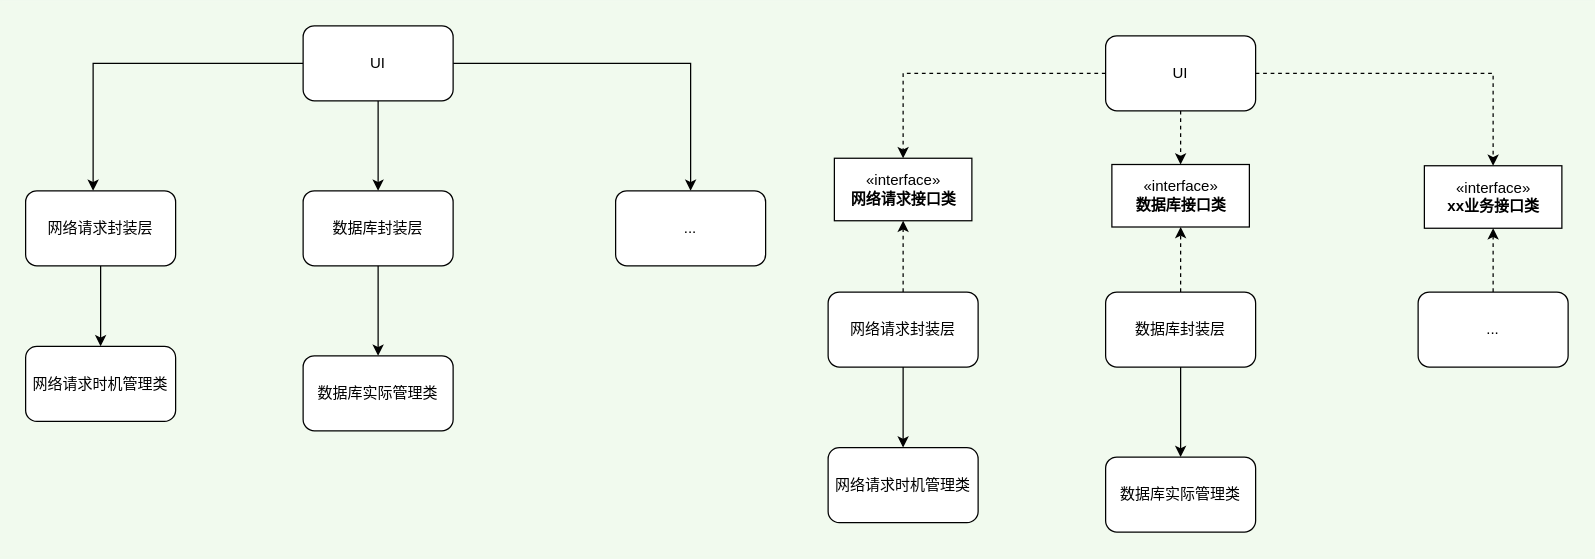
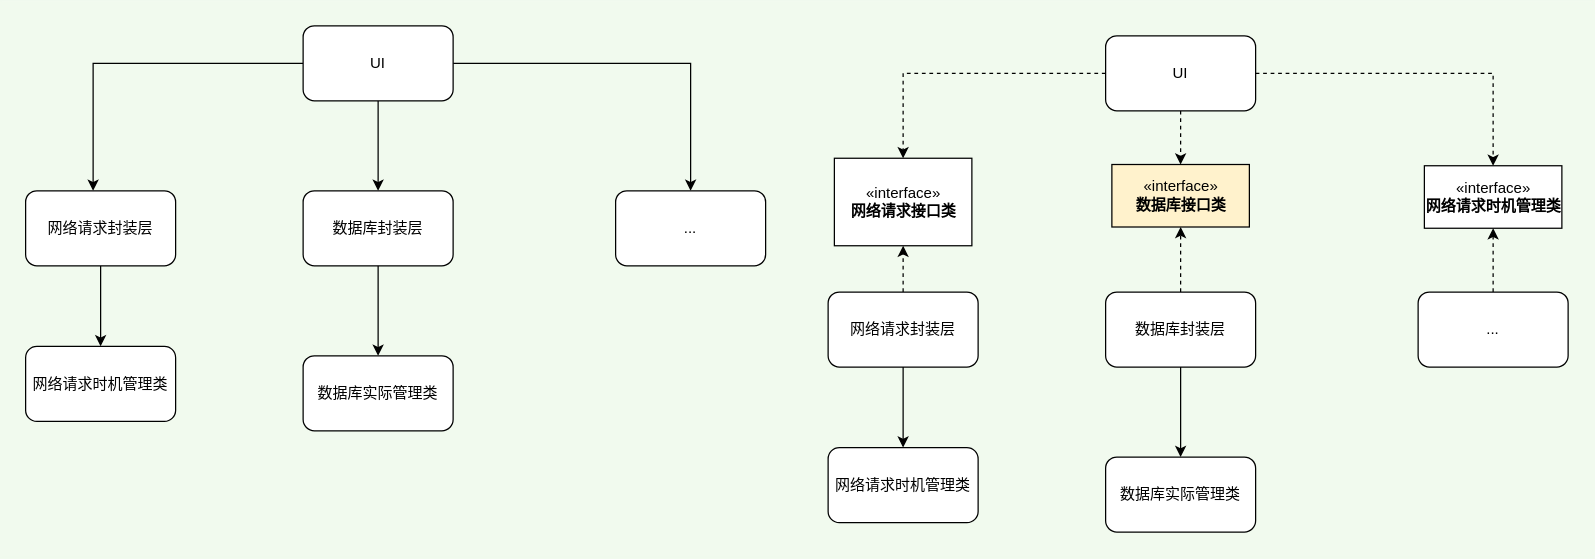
  <mxCell id="0" />
  <mxCell id="1" parent="0" />
  <mxCell id="2" style="edgeStyle=orthogonalEdgeStyle;rounded=0;orthogonalLoop=1;jettySize=auto;html=1;" parent="1" source="5" target="7" edge="1"><mxGeometry relative="1" as="geometry" /></mxCell>
  <mxCell id="3" style="edgeStyle=orthogonalEdgeStyle;rounded=0;orthogonalLoop=1;jettySize=auto;html=1;" parent="1" source="5" target="10" edge="1"><mxGeometry relative="1" as="geometry"><mxPoint x="74" y="102.5" as="targetPoint" /><Array as="points"><mxPoint x="74" y="50" /></Array></mxGeometry></mxCell>
  <mxCell id="4" style="edgeStyle=orthogonalEdgeStyle;rounded=0;orthogonalLoop=1;jettySize=auto;html=1;" parent="1" source="5" target="12" edge="1"><mxGeometry relative="1" as="geometry"><mxPoint x="453" y="50" as="targetPoint" /></mxGeometry></mxCell>
  <mxCell id="5" value="UI" style="rounded=1;whiteSpace=wrap;html=1;" parent="1" vertex="1"><mxGeometry x="242" y="20" width="120" height="60" as="geometry" /></mxCell>
  <mxCell id="6" style="edgeStyle=orthogonalEdgeStyle;rounded=0;orthogonalLoop=1;jettySize=auto;html=1;" parent="1" source="7" target="8" edge="1"><mxGeometry relative="1" as="geometry"><mxPoint x="302" y="282" as="targetPoint" /></mxGeometry></mxCell>
  <mxCell id="7" value="数据库封装层" style="rounded=1;whiteSpace=wrap;html=1;" parent="1" vertex="1"><mxGeometry x="242" y="152" width="120" height="60" as="geometry" /></mxCell>
  <mxCell id="8" value="数据库实际管理类" style="rounded=1;whiteSpace=wrap;html=1;" parent="1" vertex="1"><mxGeometry x="242" y="284" width="120" height="60" as="geometry" /></mxCell>
  <mxCell id="9" style="edgeStyle=orthogonalEdgeStyle;rounded=0;orthogonalLoop=1;jettySize=auto;html=1;" parent="1" source="10" target="11" edge="1"><mxGeometry relative="1" as="geometry"><mxPoint x="80" y="287.5" as="targetPoint" /></mxGeometry></mxCell>
  <mxCell id="10" value="网络请求封装层" style="rounded=1;whiteSpace=wrap;html=1;" parent="1" vertex="1"><mxGeometry x="20" y="152" width="120" height="60" as="geometry" /></mxCell>
  <mxCell id="11" value="网络请求时机管理类" style="rounded=1;whiteSpace=wrap;html=1;" parent="1" vertex="1"><mxGeometry x="20" y="276.5" width="120" height="60" as="geometry" /></mxCell>
  <mxCell id="12" value="..." style="rounded=1;whiteSpace=wrap;html=1;" parent="1" vertex="1"><mxGeometry x="492" y="152" width="120" height="60" as="geometry" /></mxCell>
  <mxCell id="13" style="edgeStyle=orthogonalEdgeStyle;rounded=0;orthogonalLoop=1;jettySize=auto;html=1;dashed=1;" parent="1" source="16" target="27" edge="1"><mxGeometry relative="1" as="geometry" /></mxCell>
  <mxCell id="14" style="edgeStyle=orthogonalEdgeStyle;rounded=0;orthogonalLoop=1;jettySize=auto;html=1;dashed=1;" parent="1" source="16" target="28" edge="1"><mxGeometry relative="1" as="geometry" /></mxCell>
  <mxCell id="15" style="edgeStyle=orthogonalEdgeStyle;rounded=0;orthogonalLoop=1;jettySize=auto;html=1;dashed=1;" parent="1" source="16" target="29" edge="1"><mxGeometry relative="1" as="geometry" /></mxCell>
  <mxCell id="16" value="UI" style="rounded=1;whiteSpace=wrap;html=1;" parent="1" vertex="1"><mxGeometry x="884" y="28" width="120" height="60" as="geometry" /></mxCell>
  <mxCell id="17" style="edgeStyle=orthogonalEdgeStyle;rounded=0;orthogonalLoop=1;jettySize=auto;html=1;" parent="1" source="19" target="20" edge="1"><mxGeometry relative="1" as="geometry"><mxPoint x="944" y="363" as="targetPoint" /></mxGeometry></mxCell>
  <mxCell id="18" style="edgeStyle=orthogonalEdgeStyle;rounded=0;orthogonalLoop=1;jettySize=auto;html=1;dashed=1;" parent="1" source="19" target="28" edge="1"><mxGeometry relative="1" as="geometry" /></mxCell>
  <mxCell id="19" value="数据库封装层" style="rounded=1;whiteSpace=wrap;html=1;" parent="1" vertex="1"><mxGeometry x="884" y="233" width="120" height="60" as="geometry" /></mxCell>
  <mxCell id="20" value="数据库实际管理类" style="rounded=1;whiteSpace=wrap;html=1;" parent="1" vertex="1"><mxGeometry x="884" y="365" width="120" height="60" as="geometry" /></mxCell>
  <mxCell id="21" style="edgeStyle=orthogonalEdgeStyle;rounded=0;orthogonalLoop=1;jettySize=auto;html=1;" parent="1" source="23" target="24" edge="1"><mxGeometry relative="1" as="geometry"><mxPoint x="722" y="368.5" as="targetPoint" /></mxGeometry></mxCell>
  <mxCell id="22" style="edgeStyle=orthogonalEdgeStyle;rounded=0;orthogonalLoop=1;jettySize=auto;html=1;entryX=0.5;entryY=1;entryDx=0;entryDy=0;dashed=1;" parent="1" source="23" target="27" edge="1"><mxGeometry relative="1" as="geometry" /></mxCell>
  <mxCell id="23" value="网络请求封装层" style="rounded=1;whiteSpace=wrap;html=1;" parent="1" vertex="1"><mxGeometry x="662" y="233" width="120" height="60" as="geometry" /></mxCell>
  <mxCell id="24" value="网络请求时机管理类" style="rounded=1;whiteSpace=wrap;html=1;" parent="1" vertex="1"><mxGeometry x="662" y="357.5" width="120" height="60" as="geometry" /></mxCell>
  <mxCell id="25" style="edgeStyle=orthogonalEdgeStyle;rounded=0;orthogonalLoop=1;jettySize=auto;html=1;dashed=1;" parent="1" source="26" target="29" edge="1"><mxGeometry relative="1" as="geometry" /></mxCell>
  <mxCell id="26" value="..." style="rounded=1;whiteSpace=wrap;html=1;" parent="1" vertex="1"><mxGeometry x="1134" y="233" width="120" height="60" as="geometry" /></mxCell>
- <mxCell id="27" value="«interface»&lt;br&gt;&lt;b&gt;网络请求接口类&lt;/b&gt;" style="html=1;" parent="1" vertex="1"><mxGeometry x="667" y="126" width="110" height="50" as="geometry" /></mxCell>
- <mxCell id="28" value="«interface»&lt;br&gt;&lt;b&gt;数据库接口类&lt;/b&gt;" style="html=1;" parent="1" vertex="1"><mxGeometry x="889" y="131" width="110" height="50" as="geometry" /></mxCell>
- <mxCell id="29" value="«interface»&lt;br&gt;&lt;b&gt;xx业务接口类&lt;/b&gt;" style="html=1;" parent="1" vertex="1"><mxGeometry x="1139" y="132" width="110" height="50" as="geometry" /></mxCell>
+ <mxCell id="27" value="«interface»&lt;br&gt;&lt;b&gt;网络请求接口类&lt;/b&gt;" style="html=1;" parent="1" vertex="1"><mxGeometry x="667" y="126" width="110" height="70" as="geometry" /></mxCell>
+ <mxCell id="28" value="«interface»&lt;br&gt;&lt;b&gt;数据库接口类&lt;/b&gt;" style="html=1;fillColor=#fff2cc;" parent="1" vertex="1"><mxGeometry x="889" y="131" width="110" height="50" as="geometry" /></mxCell>
+ <mxCell id="29" value="«interface»&lt;br&gt;&lt;b&gt;网络请求时机管理类&lt;/b&gt;" style="html=1;" parent="1" vertex="1"><mxGeometry x="1139" y="132" width="110" height="50" as="geometry" /></mxCell>
